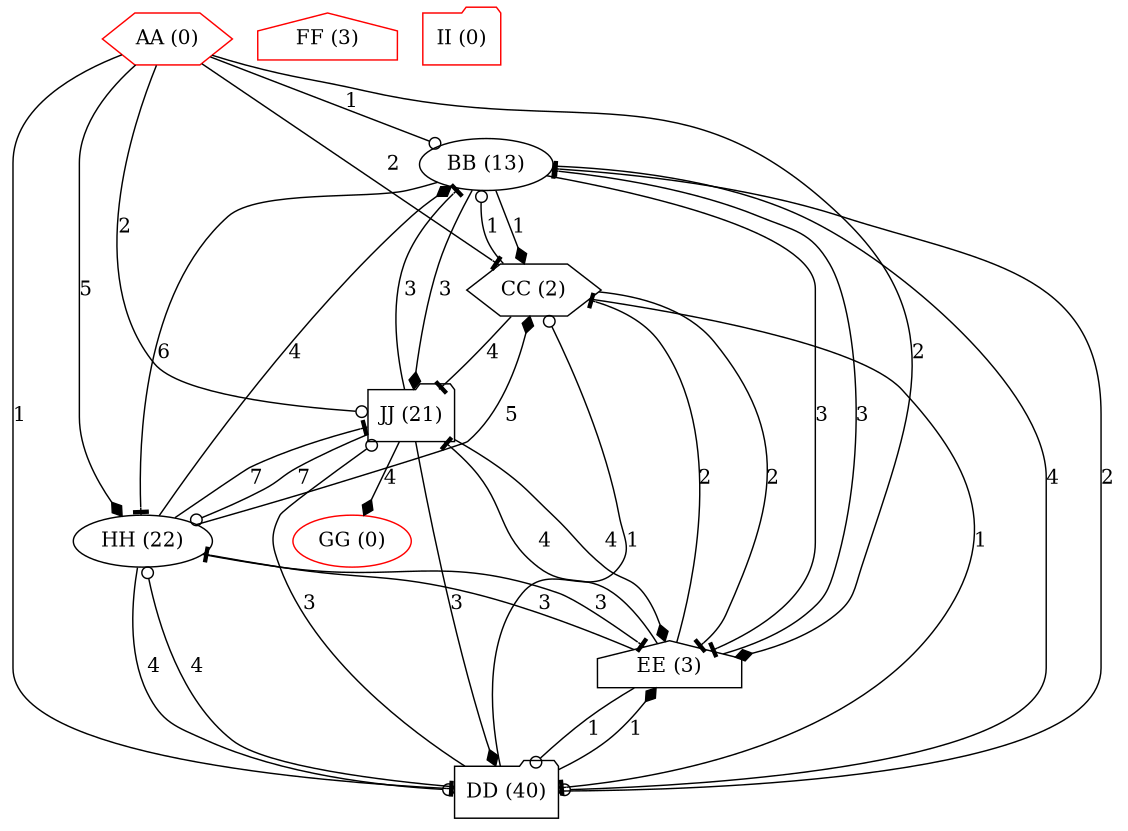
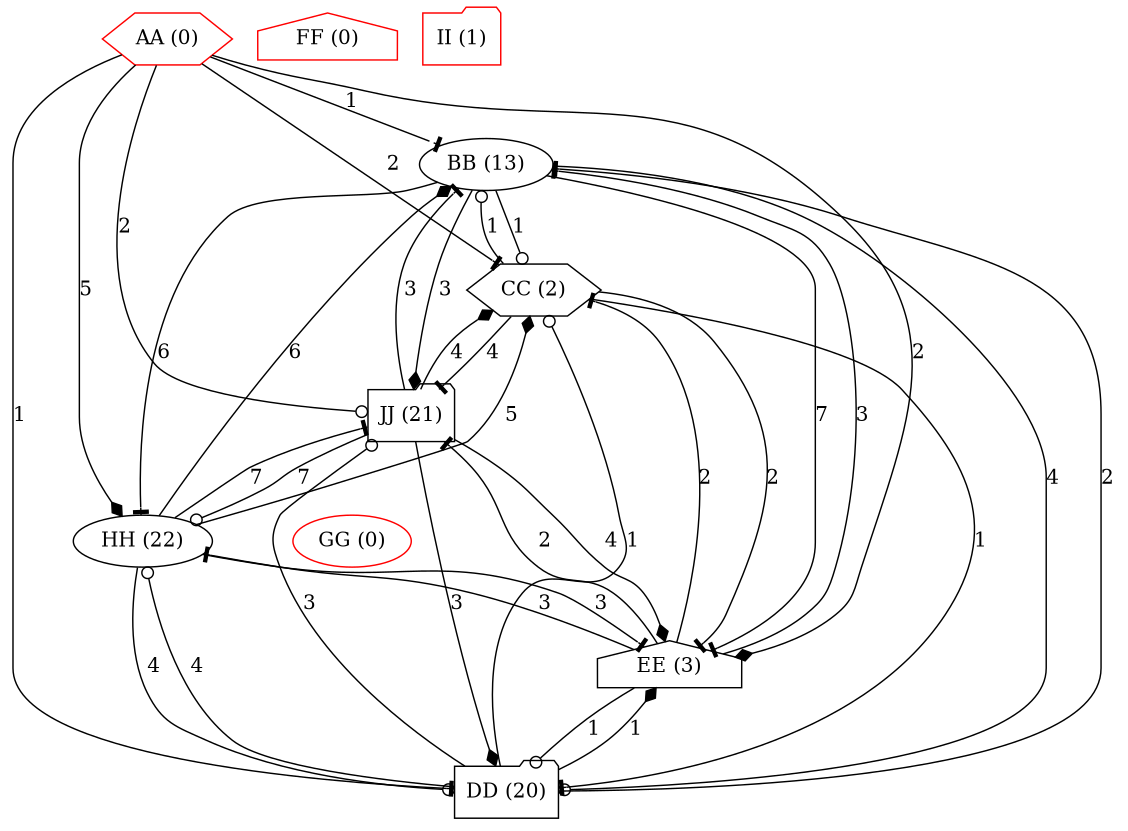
  digraph {
    node [shape=ellipse]
    edge [arrowhead=tee]
    n1 [color=red label="AA (0)" shape=hexagon]
    n2 [label="BB (13)"]
    n3 [label="CC (2)" shape=hexagon]
-   n4 [label="DD (40)" shape=folder]
+   n4 [label="DD (20)" shape=folder]
    n5 [label="EE (3)" shape=house]
    n6 [label="HH (22)"]
    n7 [label="JJ (21)" shape=folder]
-   n8 [color=red label="FF (3)" shape=house]
+   n8 [color=red label="FF (0)" shape=house]
    n9 [color=red label="GG (0)"]
-   n10 [color=red label="II (0)" shape=folder]
-   n1 -> n2 [arrowhead=odot label=1]
+   n10 [color=red label="II (1)" shape=folder]
+   n1 -> n2 [label=1]
    n1 -> n3 [label=2]
    n1 -> n4 [label=1]
    n1 -> n5 [arrowhead=diamond label=2]
    n1 -> n6 [arrowhead=diamond label=5]
    n1 -> n7 [arrowhead=odot label=2]
-   n2 -> n3 [arrowhead=diamond label=1]
+   n2 -> n3 [arrowhead=odot label=1]
    n2 -> n4 [arrowhead=odot label=4]
-   n2 -> n5 [label=3]
+   n2 -> n5 [label=7]
    n2 -> n6 [label=6]
    n2 -> n7 [arrowhead=diamond label=3]
    n3 -> n2 [arrowhead=odot label=1]
    n3 -> n4 [label=1]
    n3 -> n5 [label=2]
    n3 -> n7 [label=4]
    n4 -> n2 [label=2]
    n4 -> n3 [arrowhead=odot label=1]
    n4 -> n5 [arrowhead=diamond label=1]
    n4 -> n6 [arrowhead=odot label=4]
    n4 -> n7 [arrowhead=odot label=3]
    n5 -> n2 [label=3]
    n5 -> n3 [label=2]
    n5 -> n4 [arrowhead=odot label=1]
    n5 -> n6 [label=3]
-   n5 -> n7 [label=4]
-   n6 -> n2 [arrowhead=diamond label=4]
+   n5 -> n7 [label=2]
+   n6 -> n2 [arrowhead=diamond label=6]
    n6 -> n3 [arrowhead=diamond label=5]
    n6 -> n4 [arrowhead=odot label=4]
    n6 -> n5 [label=3]
    n6 -> n7 [label=7]
    n7 -> n2 [label=3]
-   n7 -> n9 [arrowhead=diamond label=4]
+   n7 -> n3 [arrowhead=diamond label=4]
    n7 -> n4 [arrowhead=diamond label=3]
    n7 -> n5 [arrowhead=diamond label=4]
    n7 -> n6 [arrowhead=odot label=7]
  }
